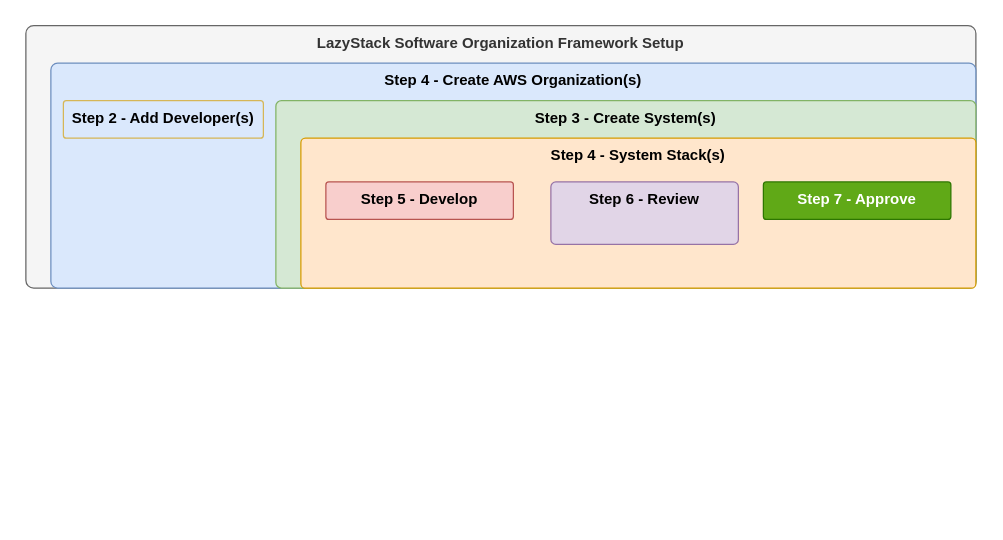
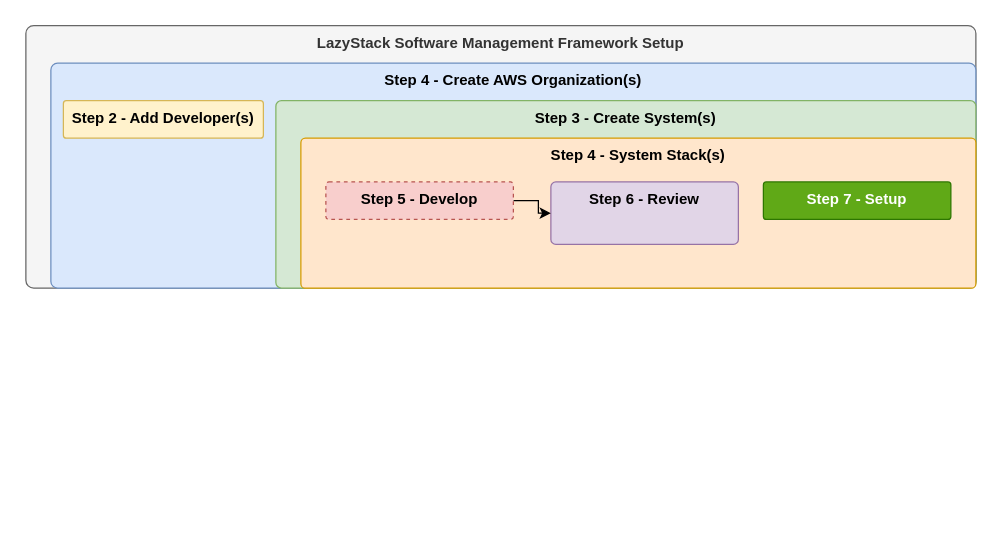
  <mxCell id="0" />
  <mxCell id="1" parent="0" />
- <mxCell id="2" value="&lt;b&gt;LazyStack Software Organization Framework Setup&lt;/b&gt;" style="rounded=1;whiteSpace=wrap;html=1;verticalAlign=top;arcSize=3;fillColor=#f5f5f5;strokeColor=#666666;fontColor=#333333;" vertex="1" parent="1"><mxGeometry x="20" width="760" height="210" as="geometry" y="20" /></mxCell>
+ <mxCell id="2" value="&lt;b&gt;LazyStack Software Management Framework Setup&lt;/b&gt;" style="rounded=1;whiteSpace=wrap;html=1;verticalAlign=top;arcSize=3;fillColor=#f5f5f5;strokeColor=#666666;fontColor=#333333;" vertex="1" parent="1"><mxGeometry x="20" width="760" height="210" as="geometry" y="20" /></mxCell>
  <mxCell id="3" value="&lt;b&gt;Step 4 - Create AWS Organization(s)&lt;/b&gt;" style="rounded=1;whiteSpace=wrap;html=1;arcSize=3;verticalAlign=top;fillColor=#dae8fc;strokeColor=#6c8ebf;" vertex="1" parent="1"><mxGeometry x="40" y="50" width="740" height="180" as="geometry" /></mxCell>
  <mxCell id="4" value="" style="group" vertex="1" connectable="0" parent="1"><mxGeometry x="70" y="80" width="140" height="70" as="geometry" /></mxCell>
- <mxCell id="5" value="&lt;b&gt;Step 2 - Add Developer(s)&lt;br&gt;&lt;/b&gt;" style="rounded=1;whiteSpace=wrap;html=1;verticalAlign=top;arcSize=8;fillColor=#dae8fc;strokeColor=#d6b656;" vertex="1" parent="4"><mxGeometry x="-20" width="160" height="30" as="geometry" /></mxCell>
+ <mxCell id="5" value="&lt;b&gt;Step 2 - Add Developer(s)&lt;br&gt;&lt;/b&gt;" style="rounded=1;whiteSpace=wrap;html=1;verticalAlign=top;arcSize=8;fillColor=#fff2cc;strokeColor=#d6b656;" vertex="1" parent="4"><mxGeometry x="-20" width="160" height="30" as="geometry" /></mxCell>
  <mxCell id="6" value="&lt;b&gt;Step 3 - Create System(s)&lt;/b&gt;" style="rounded=1;whiteSpace=wrap;html=1;verticalAlign=top;arcSize=3;fillColor=#d5e8d4;strokeColor=#82b366;" vertex="1" parent="1"><mxGeometry x="220" y="80" width="560" height="150" as="geometry" /></mxCell>
  <mxCell id="7" value="" style="group" vertex="1" connectable="0" parent="1"><mxGeometry x="80" y="110" width="700" height="300" as="geometry" /></mxCell>
  <mxCell id="8" value="&lt;b&gt;Step 4 - System Stack(s)&lt;/b&gt;" style="rounded=1;whiteSpace=wrap;html=1;verticalAlign=top;arcSize=3;fillColor=#ffe6cc;strokeColor=#d79b00;" vertex="1" parent="7"><mxGeometry x="160" width="540" height="120" as="geometry" /></mxCell>
  <mxCell id="9" value="" style="group" vertex="1" connectable="0" parent="7"><mxGeometry x="540" y="35" width="140" height="105" as="geometry" /></mxCell>
- <mxCell id="10" value="&lt;b&gt;Step 7 - Approve&lt;/b&gt;" style="rounded=1;whiteSpace=wrap;html=1;verticalAlign=top;arcSize=8;fillColor=#60a917;strokeColor=#2D7600;fontColor=#ffffff;" vertex="1" parent="9"><mxGeometry x="-10" width="150" height="30" as="geometry" /></mxCell>
+ <mxCell id="10" value="&lt;b&gt;Step 7 - Setup&lt;/b&gt;" style="rounded=1;whiteSpace=wrap;html=1;verticalAlign=top;arcSize=8;fillColor=#60a917;strokeColor=#2D7600;fontColor=#ffffff;" vertex="1" parent="9"><mxGeometry x="-10" width="150" height="30" as="geometry" /></mxCell>
  <mxCell id="11" value="" style="group" vertex="1" connectable="0" parent="9"><mxGeometry x="10" y="42" width="120" height="21" as="geometry" /></mxCell>
  <mxCell id="12" value="&lt;b&gt;Step 6 - Review&lt;/b&gt;" style="rounded=1;whiteSpace=wrap;html=1;verticalAlign=top;arcSize=8;fillColor=#e1d5e7;strokeColor=#9673a6;" vertex="1" parent="7"><mxGeometry x="360" y="35" width="150" height="50" as="geometry" /></mxCell>
- <mxCell id="14" value="&lt;b&gt;Step 5 - Develop&lt;/b&gt;" style="rounded=1;whiteSpace=wrap;html=1;verticalAlign=top;arcSize=8;fillColor=#f8cecc;strokeColor=#b85450;" vertex="1" parent="7"><mxGeometry x="180" y="35" width="150" height="30" as="geometry" /></mxCell>
+ <mxCell id="13" style="edgeStyle=orthogonalEdgeStyle;rounded=0;orthogonalLoop=1;jettySize=auto;html=1;" edge="1" parent="7" source="14" target="12"><mxGeometry relative="1" as="geometry" /></mxCell>
+ <mxCell id="14" value="&lt;b&gt;Step 5 - Develop&lt;/b&gt;" style="rounded=1;whiteSpace=wrap;html=1;verticalAlign=top;arcSize=8;fillColor=#f8cecc;strokeColor=#b85450;dashed=1;" vertex="1" parent="7"><mxGeometry x="180" y="35" width="150" height="30" as="geometry" /></mxCell>
